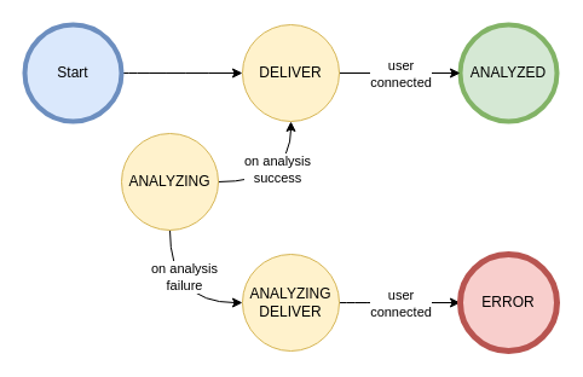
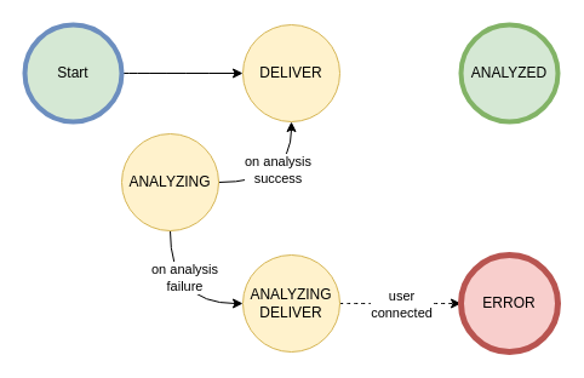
  <mxCell id="0" />
  <mxCell id="1" parent="0" />
- <mxCell id="2" style="edgeStyle=orthogonalEdgeStyle;rounded=0;orthogonalLoop=1;jettySize=auto;html=1;entryX=0;entryY=0.5;entryDx=0;entryDy=0;exitX=1;exitY=0.5;exitDx=0;exitDy=0;curved=1;" edge="1" parent="1" source="4" target="5"><mxGeometry relative="1" as="geometry" /></mxCell>
+ <mxCell id="2" style="edgeStyle=orthogonalEdgeStyle;rounded=0;orthogonalLoop=1;jettySize=auto;html=1;entryX=0;entryY=0.5;entryDx=0;entryDy=0;exitX=1;exitY=0.5;exitDx=0;exitDy=0;curved=1;dashed=1;" edge="1" parent="1" source="4" target="5"><mxGeometry relative="1" as="geometry" /></mxCell>
  <mxCell id="3" value="user&lt;br&gt;connected" style="edgeLabel;html=1;align=center;verticalAlign=middle;resizable=0;points=[];" vertex="1" connectable="0" parent="2"><mxGeometry x="0.217" relative="1" as="geometry"><mxPoint x="-11" as="offset" /></mxGeometry></mxCell>
  <mxCell id="4" value="ANALYZING&lt;br&gt;DELIVER" style="ellipse;whiteSpace=wrap;html=1;aspect=fixed;fillColor=#fff2cc;strokeColor=#d6b656;" vertex="1" parent="1"><mxGeometry x="200" y="210" width="80" height="80" as="geometry" /></mxCell>
  <mxCell id="5" value="ERROR" style="ellipse;whiteSpace=wrap;html=1;aspect=fixed;fillColor=#f8cecc;strokeColor=#b85450;strokeWidth=5;" vertex="1" parent="1"><mxGeometry x="380" y="210" width="80" height="80" as="geometry" /></mxCell>
  <mxCell id="6" style="edgeStyle=orthogonalEdgeStyle;rounded=0;orthogonalLoop=1;jettySize=auto;html=1;entryX=0;entryY=0.5;entryDx=0;entryDy=0;curved=1;exitX=0.5;exitY=1;exitDx=0;exitDy=0;" edge="1" parent="1" source="10" target="4"><mxGeometry relative="1" as="geometry" /></mxCell>
  <mxCell id="7" value="on analysis&lt;br&gt;failure" style="edgeLabel;html=1;align=center;verticalAlign=middle;resizable=0;points=[];" vertex="1" connectable="0" parent="6"><mxGeometry x="-0.364" y="11" relative="1" as="geometry"><mxPoint as="offset" /></mxGeometry></mxCell>
  <mxCell id="8" style="edgeStyle=orthogonalEdgeStyle;rounded=0;orthogonalLoop=1;jettySize=auto;html=1;entryX=0.5;entryY=1;entryDx=0;entryDy=0;curved=1;" edge="1" parent="1" source="10" target="14"><mxGeometry relative="1" as="geometry" /></mxCell>
  <mxCell id="9" value="on analysis&lt;br&gt;success" style="edgeLabel;html=1;align=center;verticalAlign=middle;resizable=0;points=[];" vertex="1" connectable="0" parent="8"><mxGeometry x="-0.136" y="11" relative="1" as="geometry"><mxPoint as="offset" /></mxGeometry></mxCell>
  <mxCell id="10" value="ANALYZING" style="ellipse;whiteSpace=wrap;html=1;aspect=fixed;fillColor=#fff2cc;strokeColor=#d6b656;" vertex="1" parent="1"><mxGeometry x="100" y="110" width="80" height="80" as="geometry" /></mxCell>
  <mxCell id="11" value="ANALYZED" style="ellipse;whiteSpace=wrap;html=1;aspect=fixed;fillColor=#d5e8d4;strokeColor=#82b366;strokeWidth=4;" vertex="1" parent="1"><mxGeometry x="380" y="20" width="80" height="80" as="geometry" /></mxCell>
- <mxCell id="12" style="edgeStyle=orthogonalEdgeStyle;rounded=0;orthogonalLoop=1;jettySize=auto;html=1;entryX=0;entryY=0.5;entryDx=0;entryDy=0;" edge="1" parent="1" source="14" target="11"><mxGeometry relative="1" as="geometry" /></mxCell>
- <mxCell id="13" value="user&lt;br&gt;connected" style="edgeLabel;html=1;align=center;verticalAlign=middle;resizable=0;points=[];" vertex="1" connectable="0" parent="12"><mxGeometry x="0.5" y="1" relative="1" as="geometry"><mxPoint x="-25" y="1" as="offset" /></mxGeometry></mxCell>
  <mxCell id="14" value="DELIVER" style="ellipse;whiteSpace=wrap;html=1;aspect=fixed;fillColor=#fff2cc;strokeColor=#d6b656;" vertex="1" parent="1"><mxGeometry x="200" y="20" width="80" height="80" as="geometry" /></mxCell>
  <mxCell id="15" style="edgeStyle=orthogonalEdgeStyle;rounded=0;orthogonalLoop=1;jettySize=auto;html=1;curved=1;exitX=1;exitY=0.5;exitDx=0;exitDy=0;" edge="1" parent="1" source="16" target="14"><mxGeometry relative="1" as="geometry" /></mxCell>
- <mxCell id="16" value="Start" style="ellipse;whiteSpace=wrap;html=1;aspect=fixed;fillColor=#dae8fc;strokeColor=#6c8ebf;strokeWidth=4;" vertex="1" parent="1"><mxGeometry x="20" y="20" width="80" height="80" as="geometry" /></mxCell>
+ <mxCell id="16" value="Start" style="ellipse;whiteSpace=wrap;html=1;aspect=fixed;fillColor=#d5e8d4;strokeColor=#6c8ebf;strokeWidth=4;" vertex="1" parent="1"><mxGeometry x="20" y="20" width="80" height="80" as="geometry" /></mxCell>
